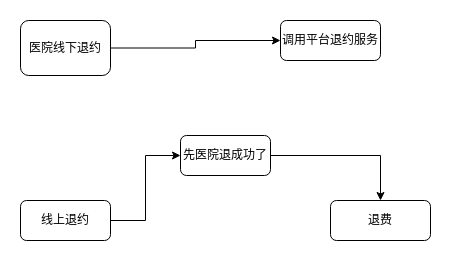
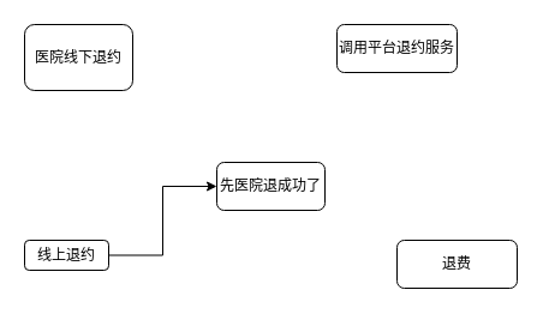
  <mxCell id="0" />
  <mxCell id="1" parent="0" />
- <mxCell id="2" style="edgeStyle=orthogonalEdgeStyle;rounded=0;orthogonalLoop=1;jettySize=auto;html=1;entryX=0;entryY=0.5;entryDx=0;entryDy=0;" edge="1" parent="1" source="3" target="4"><mxGeometry relative="1" as="geometry" /></mxCell>
  <mxCell id="3" value="医院线下退约" style="rounded=1;whiteSpace=wrap;html=1;" vertex="1" parent="1"><mxGeometry x="20" y="20" width="90" height="55" as="geometry" /></mxCell>
  <mxCell id="4" value="调用平台退约服务" style="rounded=1;whiteSpace=wrap;html=1;" vertex="1" parent="1"><mxGeometry x="280" y="20" width="100" height="40" as="geometry" /></mxCell>
  <mxCell id="5" style="edgeStyle=orthogonalEdgeStyle;rounded=0;orthogonalLoop=1;jettySize=auto;html=1;entryX=0;entryY=0.5;entryDx=0;entryDy=0;" edge="1" parent="1" source="6" target="9"><mxGeometry relative="1" as="geometry" /></mxCell>
- <mxCell id="6" value="线上退约" style="rounded=1;whiteSpace=wrap;html=1;" vertex="1" parent="1"><mxGeometry x="20" y="200" width="90" height="40" as="geometry" /></mxCell>
+ <mxCell id="6" value="线上退约" style="rounded=1;whiteSpace=wrap;html=1;" vertex="1" parent="1"><mxGeometry x="20" y="200" width="70" height="25" as="geometry" /></mxCell>
  <mxCell id="7" value="退费" style="rounded=1;whiteSpace=wrap;html=1;" vertex="1" parent="1"><mxGeometry x="330" y="200" width="100" height="40" as="geometry" /></mxCell>
- <mxCell id="8" value="" style="edgeStyle=orthogonalEdgeStyle;rounded=0;orthogonalLoop=1;jettySize=auto;html=1;" edge="1" parent="1" source="9" target="7"><mxGeometry relative="1" as="geometry" /></mxCell>
  <mxCell id="9" value="先医院退成功了" style="rounded=1;whiteSpace=wrap;html=1;" vertex="1" parent="1"><mxGeometry x="180" y="135" width="90" height="40" as="geometry" /></mxCell>
